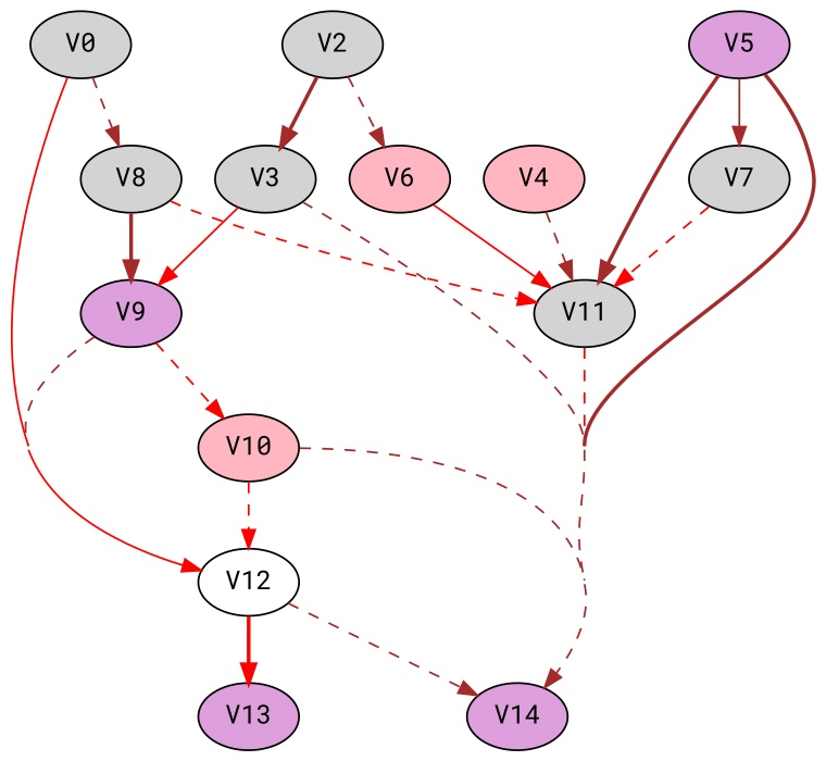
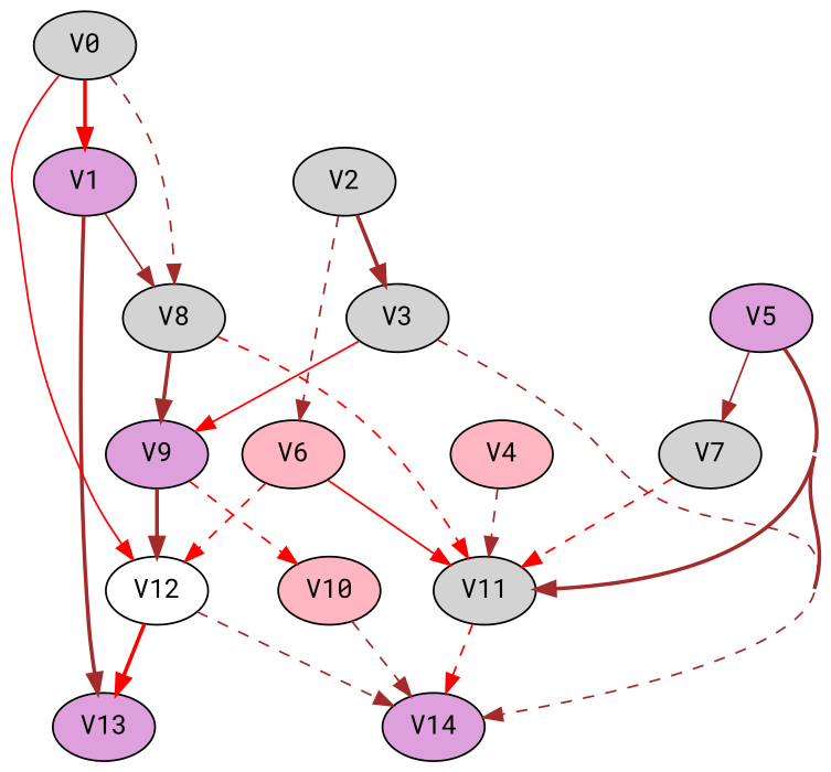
  strict digraph {
    concentrate=True
    fontname="Roboto Mono"
    node [fillcolor=lightgrey fontname="Roboto Mono" style=filled]
    edge [color=brown fontname="Roboto Mono" style=dashed]
+   V1 [fillcolor=plum]
    V0
    V8
    V12 [fillcolor=white]
    V13 [fillcolor=plum]
    V9 [fillcolor=plum]
    V11
    V14 [fillcolor=plum]
    V2
    V3
    V6 [fillcolor=lightpink]
    V10 [fillcolor=lightpink]
    V4 [fillcolor=lightpink]
    V5 [fillcolor=plum]
    V7
+   V1 -> V8 [style=solid]
+   V1 -> V13 [style=bold]
+   V0 -> V1 [color=red style=bold]
    V0 -> V8
    V0 -> V12 [color=red style=solid]
    V8 -> V9 [style=bold]
    V8 -> V11 [color=red]
    V12 -> V13 [color=red style=bold]
    V12 -> V14
-   V9 -> V12
+   V9 -> V12 [style=bold]
    V9 -> V10 [color=red]
    V11 -> V14 [color=red]
    V2 -> V3 [style=bold]
    V2 -> V6
    V3 -> V9 [color=red style=solid]
    V3 -> V14
    V6 -> V11 [color=red style=solid]
-   V10 -> V12 [color=red]
+   V6 -> V12 [color=red]
    V10 -> V14
    V4 -> V11
    V5 -> V11 [style=bold]
    V5 -> V14 [style=bold]
    V5 -> V7 [style=solid]
    V7 -> V11 [color=red]
  }
